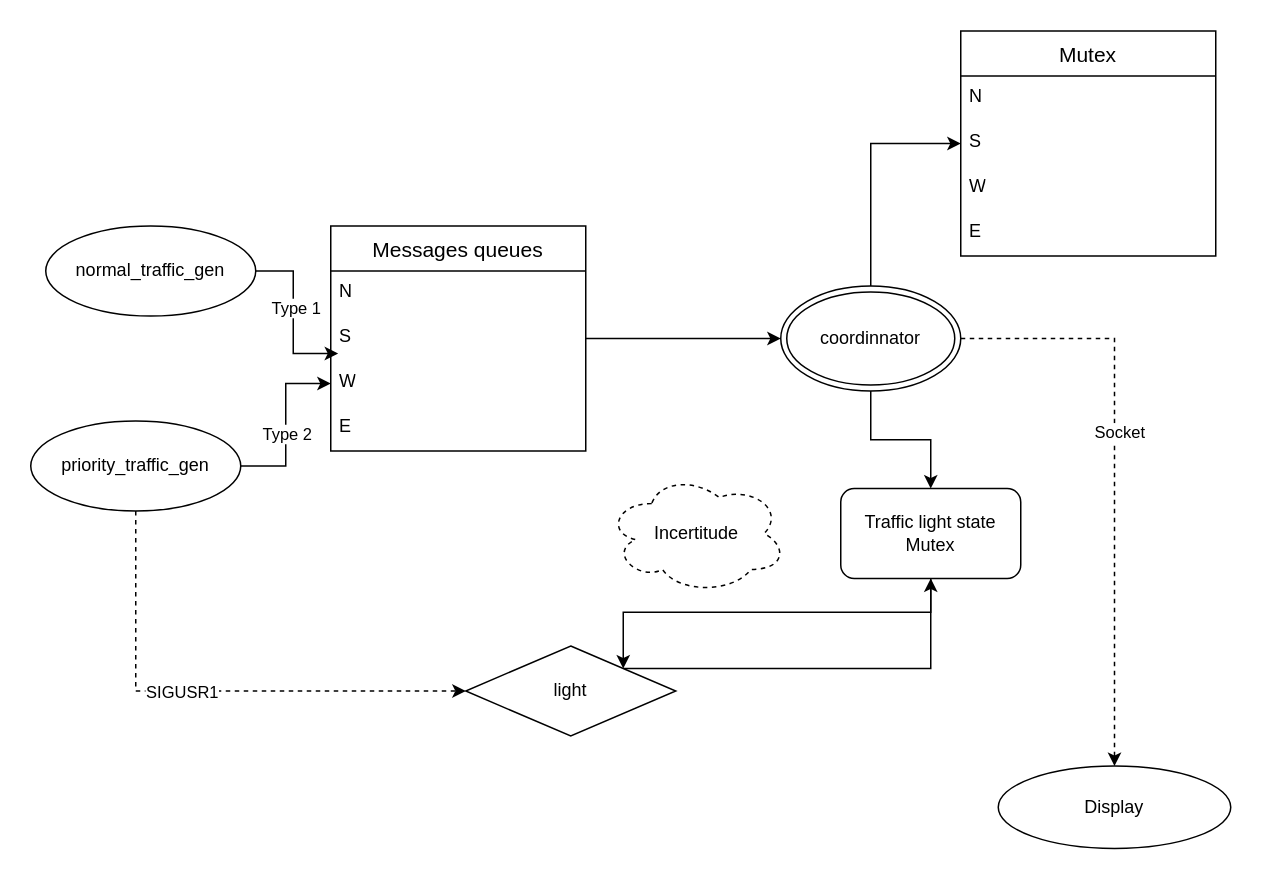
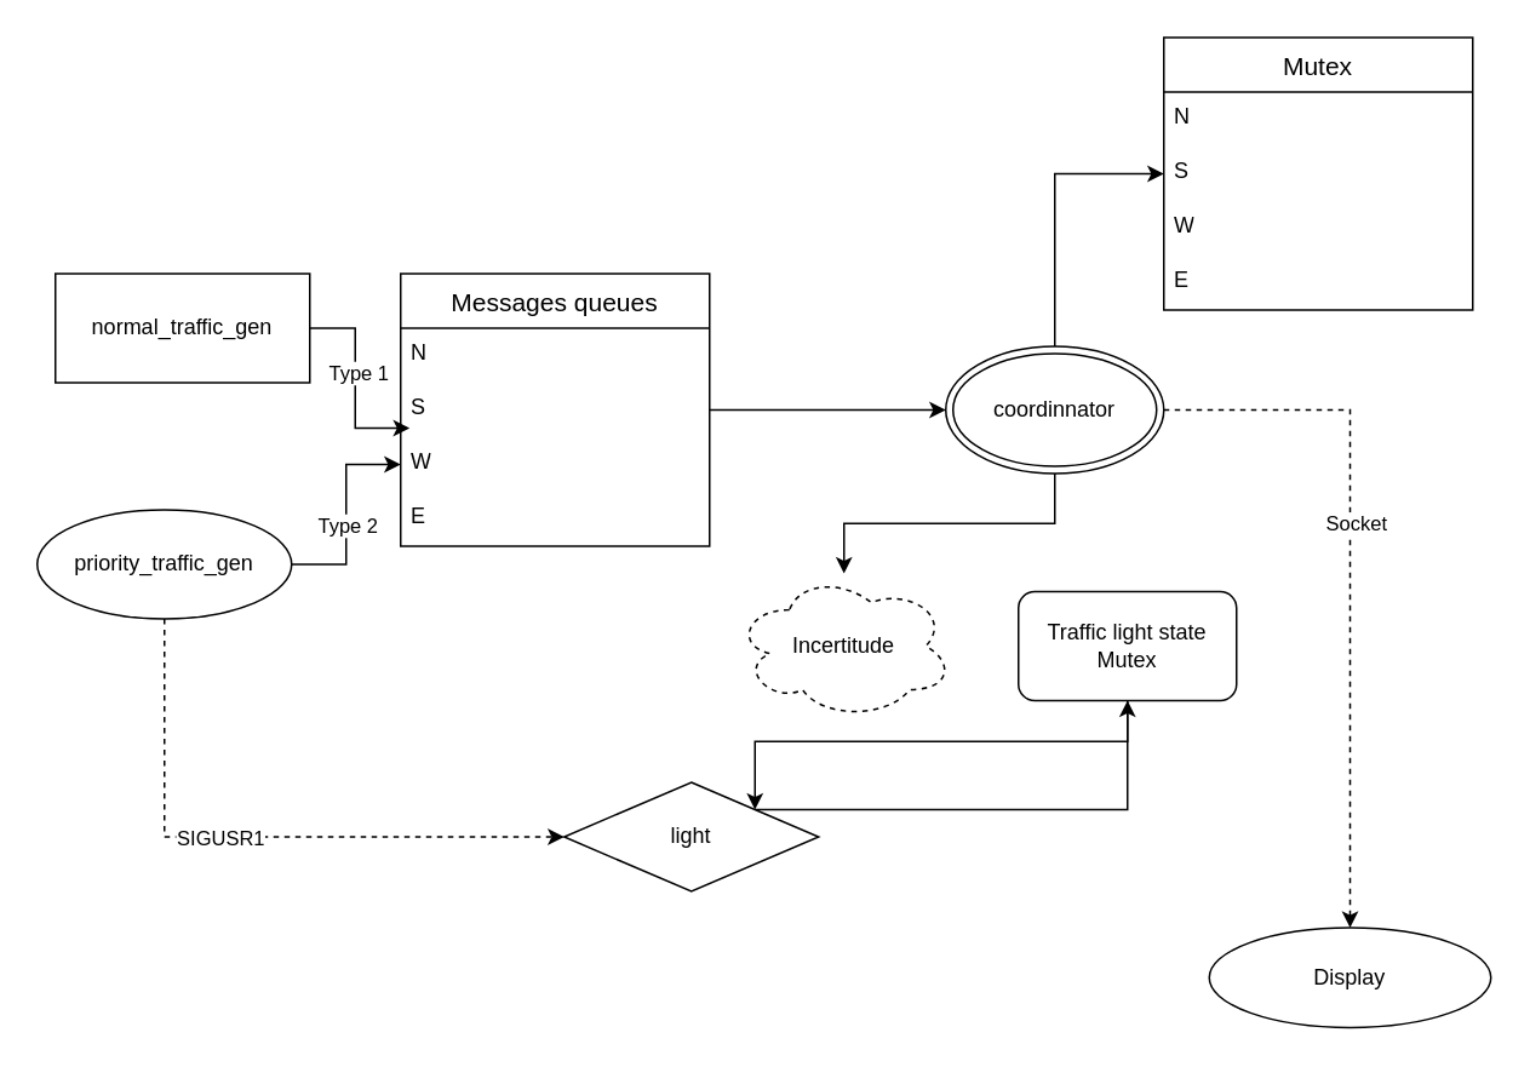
  <mxCell id="0" />
  <mxCell id="1" parent="0" />
- <mxCell id="2" value="normal_traffic_gen" style="ellipse;whiteSpace=wrap;html=1;" vertex="1" parent="1"><mxGeometry x="30" y="150" width="140" height="60" as="geometry" /></mxCell>
+ <mxCell id="2" value="normal_traffic_gen" style="whiteSpace=wrap;html=1;rounded=0;" vertex="1" parent="1"><mxGeometry x="30" y="150" width="140" height="60" as="geometry" /></mxCell>
  <mxCell id="3" value="Messages queues" style="swimlane;fontStyle=0;childLayout=stackLayout;horizontal=1;startSize=30;horizontalStack=0;resizeParent=1;resizeParentMax=0;resizeLast=0;collapsible=1;marginBottom=0;align=center;fontSize=14;" vertex="1" parent="1"><mxGeometry x="220" y="150" width="170" height="150" as="geometry" /></mxCell>
  <mxCell id="4" value="N" style="text;strokeColor=none;fillColor=none;spacingLeft=4;spacingRight=4;overflow=hidden;rotatable=0;points=[[0,0.5],[1,0.5]];portConstraint=eastwest;fontSize=12;whiteSpace=wrap;html=1;" vertex="1" parent="3"><mxGeometry y="30" width="170" height="30" as="geometry" /></mxCell>
  <mxCell id="5" value="S" style="text;strokeColor=none;fillColor=none;spacingLeft=4;spacingRight=4;overflow=hidden;rotatable=0;points=[[0,0.5],[1,0.5]];portConstraint=eastwest;fontSize=12;whiteSpace=wrap;html=1;" vertex="1" parent="3"><mxGeometry y="60" width="170" height="30" as="geometry" /></mxCell>
  <mxCell id="6" value="&lt;div&gt;W&lt;/div&gt;&lt;div&gt;&lt;table&gt;&lt;tbody&gt;&lt;tr&gt;&lt;td&gt;&lt;br&gt;&lt;/td&gt;&lt;/tr&gt;&lt;/tbody&gt;&lt;/table&gt;&lt;br&gt;&lt;/div&gt;" style="text;strokeColor=none;fillColor=none;spacingLeft=4;spacingRight=4;overflow=hidden;rotatable=0;points=[[0,0.5],[1,0.5]];portConstraint=eastwest;fontSize=12;whiteSpace=wrap;html=1;" vertex="1" parent="3"><mxGeometry y="90" width="170" height="30" as="geometry" /></mxCell>
  <mxCell id="7" value="E" style="text;strokeColor=none;fillColor=none;spacingLeft=4;spacingRight=4;overflow=hidden;rotatable=0;points=[[0,0.5],[1,0.5]];portConstraint=eastwest;fontSize=12;whiteSpace=wrap;html=1;" vertex="1" parent="3"><mxGeometry y="120" width="170" height="30" as="geometry" /></mxCell>
  <mxCell id="8" style="edgeStyle=orthogonalEdgeStyle;rounded=0;orthogonalLoop=1;jettySize=auto;html=1;exitX=1;exitY=0.5;exitDx=0;exitDy=0;entryX=0.029;entryY=0.833;entryDx=0;entryDy=0;entryPerimeter=0;" edge="1" parent="1" source="2" target="5"><mxGeometry relative="1" as="geometry" /></mxCell>
  <mxCell id="9" value="Type 1" style="edgeLabel;html=1;align=center;verticalAlign=middle;resizable=0;points=[];" vertex="1" connectable="0" parent="8"><mxGeometry x="-0.1" y="1" relative="1" as="geometry"><mxPoint as="offset" /></mxGeometry></mxCell>
  <mxCell id="10" style="edgeStyle=orthogonalEdgeStyle;rounded=0;orthogonalLoop=1;jettySize=auto;html=1;exitX=0.5;exitY=1;exitDx=0;exitDy=0;entryX=0;entryY=0.5;entryDx=0;entryDy=0;dashed=1;" edge="1" parent="1" source="12" target="22"><mxGeometry relative="1" as="geometry" /></mxCell>
  <mxCell id="11" value="SIGUSR1" style="edgeLabel;html=1;align=center;verticalAlign=middle;resizable=0;points=[];" vertex="1" connectable="0" parent="10"><mxGeometry x="-0.116" relative="1" as="geometry"><mxPoint as="offset" /></mxGeometry></mxCell>
  <mxCell id="12" value="priority_traffic_gen" style="ellipse;whiteSpace=wrap;html=1;" vertex="1" parent="1"><mxGeometry x="20" y="280" width="140" height="60" as="geometry" /></mxCell>
  <mxCell id="13" style="edgeStyle=orthogonalEdgeStyle;rounded=0;orthogonalLoop=1;jettySize=auto;html=1;exitX=1;exitY=0.5;exitDx=0;exitDy=0;" edge="1" parent="1" source="12" target="6"><mxGeometry relative="1" as="geometry"><mxPoint x="325" y="385" as="targetPoint" /></mxGeometry></mxCell>
  <mxCell id="14" value="Type 2" style="edgeLabel;html=1;align=center;verticalAlign=middle;resizable=0;points=[];" vertex="1" connectable="0" parent="13"><mxGeometry x="-0.1" y="1" relative="1" as="geometry"><mxPoint x="1" as="offset" /></mxGeometry></mxCell>
  <mxCell id="15" style="edgeStyle=orthogonalEdgeStyle;rounded=0;orthogonalLoop=1;jettySize=auto;html=1;exitX=0.5;exitY=0;exitDx=0;exitDy=0;entryX=0;entryY=0.5;entryDx=0;entryDy=0;" edge="1" parent="1" source="19" target="23"><mxGeometry relative="1" as="geometry" /></mxCell>
- <mxCell id="16" style="edgeStyle=orthogonalEdgeStyle;rounded=0;orthogonalLoop=1;jettySize=auto;html=1;exitX=0.5;exitY=1;exitDx=0;exitDy=0;entryX=0.5;entryY=0;entryDx=0;entryDy=0;" edge="1" parent="1" source="19" target="29"><mxGeometry relative="1" as="geometry" /></mxCell>
+ <mxCell id="16" style="edgeStyle=orthogonalEdgeStyle;rounded=0;orthogonalLoop=1;jettySize=auto;html=1;exitX=0.5;exitY=1;exitDx=0;exitDy=0;" edge="1" parent="1" source="19" target="31"><mxGeometry relative="1" as="geometry" /></mxCell>
  <mxCell id="17" style="edgeStyle=orthogonalEdgeStyle;rounded=0;orthogonalLoop=1;jettySize=auto;html=1;exitX=1;exitY=0.5;exitDx=0;exitDy=0;dashed=1;" edge="1" parent="1" source="19" target="30"><mxGeometry relative="1" as="geometry" /></mxCell>
  <mxCell id="18" value="Socket" style="edgeLabel;html=1;align=center;verticalAlign=middle;resizable=0;points=[];" vertex="1" connectable="0" parent="17"><mxGeometry x="-0.146" y="3" relative="1" as="geometry"><mxPoint as="offset" /></mxGeometry></mxCell>
  <mxCell id="19" value="coordinnator" style="ellipse;shape=doubleEllipse;whiteSpace=wrap;html=1;" vertex="1" parent="1"><mxGeometry x="520" y="190" width="120" height="70" as="geometry" /></mxCell>
  <mxCell id="20" style="edgeStyle=orthogonalEdgeStyle;rounded=0;orthogonalLoop=1;jettySize=auto;html=1;exitX=1;exitY=0.5;exitDx=0;exitDy=0;entryX=0;entryY=0.5;entryDx=0;entryDy=0;" edge="1" parent="1" source="5" target="19"><mxGeometry relative="1" as="geometry" /></mxCell>
  <mxCell id="21" style="edgeStyle=orthogonalEdgeStyle;rounded=0;orthogonalLoop=1;jettySize=auto;html=1;exitX=1;exitY=0;exitDx=0;exitDy=0;entryX=0.5;entryY=1;entryDx=0;entryDy=0;" edge="1" parent="1" source="22" target="29"><mxGeometry relative="1" as="geometry" /></mxCell>
  <mxCell id="22" value="light" style="rhombus;whiteSpace=wrap;html=1;" vertex="1" parent="1"><mxGeometry x="310" y="430" width="140" height="60" as="geometry" /></mxCell>
  <mxCell id="23" value="Mutex" style="swimlane;fontStyle=0;childLayout=stackLayout;horizontal=1;startSize=30;horizontalStack=0;resizeParent=1;resizeParentMax=0;resizeLast=0;collapsible=1;marginBottom=0;align=center;fontSize=14;" vertex="1" parent="1"><mxGeometry x="640" y="20" width="170" height="150" as="geometry" /></mxCell>
  <mxCell id="24" value="N" style="text;strokeColor=none;fillColor=none;spacingLeft=4;spacingRight=4;overflow=hidden;rotatable=0;points=[[0,0.5],[1,0.5]];portConstraint=eastwest;fontSize=12;whiteSpace=wrap;html=1;" vertex="1" parent="23"><mxGeometry y="30" width="170" height="30" as="geometry" /></mxCell>
  <mxCell id="25" value="S" style="text;strokeColor=none;fillColor=none;spacingLeft=4;spacingRight=4;overflow=hidden;rotatable=0;points=[[0,0.5],[1,0.5]];portConstraint=eastwest;fontSize=12;whiteSpace=wrap;html=1;" vertex="1" parent="23"><mxGeometry y="60" width="170" height="30" as="geometry" /></mxCell>
  <mxCell id="26" value="&lt;div&gt;W&lt;/div&gt;&lt;div&gt;&lt;table&gt;&lt;tbody&gt;&lt;tr&gt;&lt;td&gt;&lt;br&gt;&lt;/td&gt;&lt;/tr&gt;&lt;/tbody&gt;&lt;/table&gt;&lt;br&gt;&lt;/div&gt;" style="text;strokeColor=none;fillColor=none;spacingLeft=4;spacingRight=4;overflow=hidden;rotatable=0;points=[[0,0.5],[1,0.5]];portConstraint=eastwest;fontSize=12;whiteSpace=wrap;html=1;" vertex="1" parent="23"><mxGeometry y="90" width="170" height="30" as="geometry" /></mxCell>
  <mxCell id="27" value="E" style="text;strokeColor=none;fillColor=none;spacingLeft=4;spacingRight=4;overflow=hidden;rotatable=0;points=[[0,0.5],[1,0.5]];portConstraint=eastwest;fontSize=12;whiteSpace=wrap;html=1;" vertex="1" parent="23"><mxGeometry y="120" width="170" height="30" as="geometry" /></mxCell>
  <mxCell id="28" style="edgeStyle=orthogonalEdgeStyle;rounded=0;orthogonalLoop=1;jettySize=auto;html=1;exitX=0.5;exitY=1;exitDx=0;exitDy=0;entryX=1;entryY=0;entryDx=0;entryDy=0;" edge="1" parent="1" source="29" target="22"><mxGeometry relative="1" as="geometry" /></mxCell>
  <mxCell id="29" value="Traffic light state&lt;br&gt;Mutex" style="rounded=1;whiteSpace=wrap;html=1;" vertex="1" parent="1"><mxGeometry x="560" y="325" width="120" height="60" as="geometry" /></mxCell>
  <mxCell id="30" value="Display" style="ellipse;whiteSpace=wrap;html=1;" vertex="1" parent="1"><mxGeometry x="665" y="510" width="155" height="55" as="geometry" /></mxCell>
  <mxCell id="31" value="Incertitude" style="ellipse;shape=cloud;whiteSpace=wrap;html=1;dashed=1;" vertex="1" parent="1"><mxGeometry x="404" y="315" width="120" height="80" as="geometry" /></mxCell>
